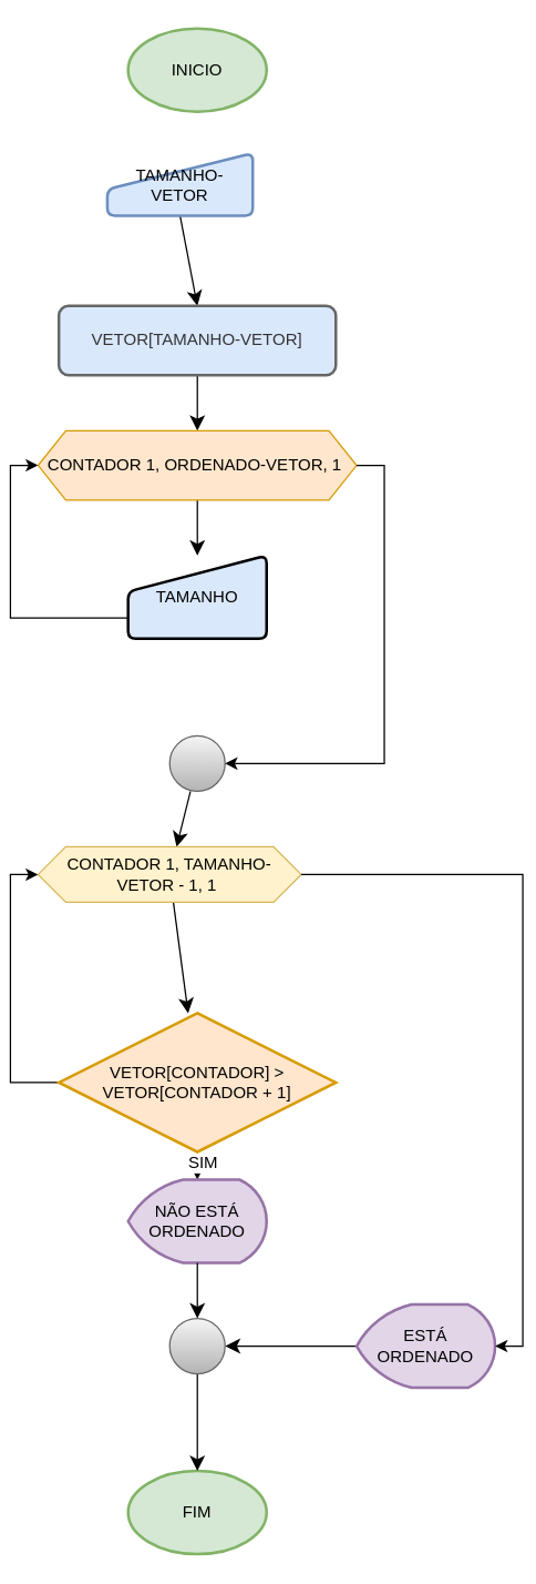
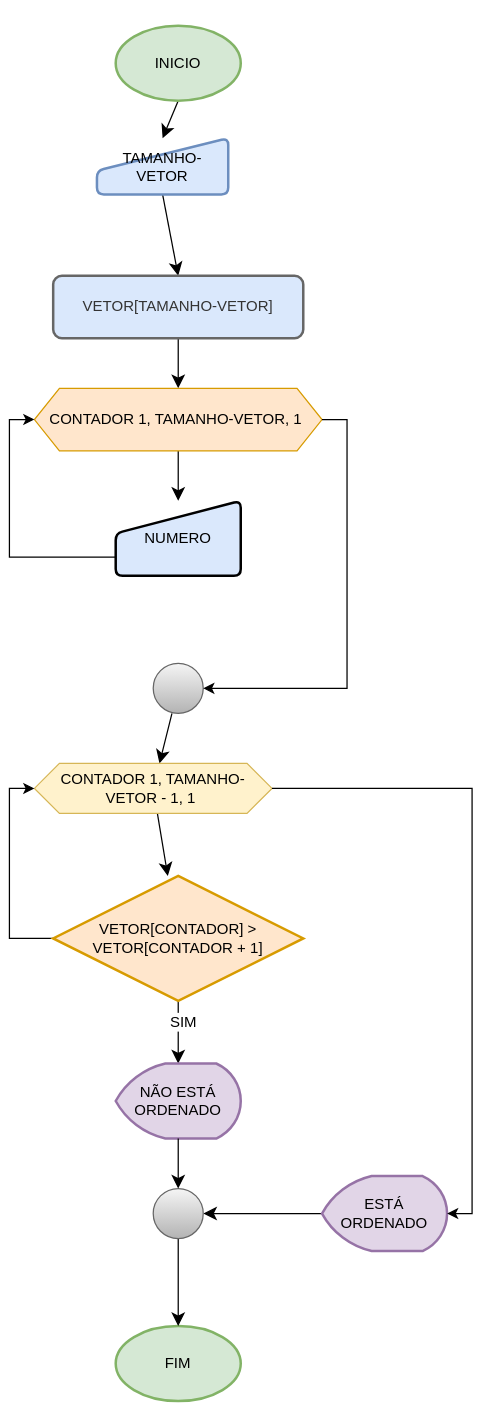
  <mxCell id="0" />
  <mxCell id="1" parent="0" />
  <mxCell id="2" value="FIM" style="strokeWidth=2;html=1;shape=mxgraph.flowchart.start_1;whiteSpace=wrap;fillColor=#d5e8d4;strokeColor=#82b366;" parent="1" vertex="1"><mxGeometry x="85" y="1060" width="100" height="60" as="geometry" /></mxCell>
+ <mxCell id="3" style="edgeStyle=none;curved=1;rounded=0;orthogonalLoop=1;jettySize=auto;html=1;exitX=0.5;exitY=1;exitDx=0;exitDy=0;exitPerimeter=0;entryX=0.5;entryY=0;entryDx=0;entryDy=0;fontSize=12;startSize=8;endSize=8;" parent="1" source="4" target="6" edge="1"><mxGeometry relative="1" as="geometry" /></mxCell>
  <mxCell id="4" value="INICIO" style="strokeWidth=2;html=1;shape=mxgraph.flowchart.start_1;whiteSpace=wrap;fillColor=#d5e8d4;strokeColor=#82b366;" parent="1" vertex="1"><mxGeometry x="85" y="20" width="100" height="60" as="geometry" /></mxCell>
  <mxCell id="5" style="edgeStyle=none;curved=1;rounded=0;orthogonalLoop=1;jettySize=auto;html=1;exitX=0.5;exitY=1;exitDx=0;exitDy=0;entryX=0.5;entryY=0;entryDx=0;entryDy=0;fontSize=12;startSize=8;endSize=8;" parent="1" source="6" target="8" edge="1"><mxGeometry relative="1" as="geometry" /></mxCell>
  <mxCell id="6" value="TAMANHO-VETOR" style="html=1;strokeWidth=2;shape=manualInput;whiteSpace=wrap;rounded=1;size=26;arcSize=11;fillColor=#dae8fc;strokeColor=#6c8ebf;" parent="1" vertex="1"><mxGeometry x="70" y="110" width="105" height="45" as="geometry" /></mxCell>
  <mxCell id="7" style="edgeStyle=none;curved=1;rounded=0;orthogonalLoop=1;jettySize=auto;html=1;exitX=0.5;exitY=1;exitDx=0;exitDy=0;entryX=0.5;entryY=0;entryDx=0;entryDy=0;fontSize=12;startSize=8;endSize=8;" parent="1" source="8" target="10" edge="1"><mxGeometry relative="1" as="geometry" /></mxCell>
  <mxCell id="8" value="VETOR[TAMANHO-VETOR]" style="rounded=1;whiteSpace=wrap;html=1;absoluteArcSize=1;arcSize=14;strokeWidth=2;fillColor=#dae8fc;fontColor=#333333;strokeColor=#666666;" parent="1" vertex="1"><mxGeometry x="35" y="220" width="200" height="50" as="geometry" /></mxCell>
  <mxCell id="9" value="" style="edgeStyle=none;curved=1;rounded=0;orthogonalLoop=1;jettySize=auto;html=1;fontSize=12;startSize=8;endSize=8;" parent="1" source="10" target="12" edge="1"><mxGeometry relative="1" as="geometry" /></mxCell>
- <mxCell id="10" value="CONTADOR 1, ORDENADO-VETOR, 1&amp;nbsp;" style="shape=hexagon;perimeter=hexagonPerimeter2;whiteSpace=wrap;html=1;fixedSize=1;fillColor=#ffe6cc;strokeColor=#d79b00;" parent="1" vertex="1"><mxGeometry x="20" y="310" width="230" height="50" as="geometry" /></mxCell>
+ <mxCell id="10" value="CONTADOR 1, TAMANHO-VETOR, 1&amp;nbsp;" style="shape=hexagon;perimeter=hexagonPerimeter2;whiteSpace=wrap;html=1;fixedSize=1;fillColor=#ffe6cc;strokeColor=#d79b00;" parent="1" vertex="1"><mxGeometry x="20" y="310" width="230" height="50" as="geometry" /></mxCell>
  <mxCell id="11" style="edgeStyle=orthogonalEdgeStyle;rounded=0;orthogonalLoop=1;jettySize=auto;html=1;exitX=0;exitY=0.75;exitDx=0;exitDy=0;entryX=0;entryY=0.5;entryDx=0;entryDy=0;" edge="1" parent="1" source="12" target="10"><mxGeometry relative="1" as="geometry" /></mxCell>
- <mxCell id="12" value="TAMANHO" style="html=1;strokeWidth=2;shape=manualInput;whiteSpace=wrap;rounded=1;size=26;arcSize=11;fillColor=#dae8fc;strokeColor=default;" parent="1" vertex="1"><mxGeometry x="85" y="400" width="100" height="60" as="geometry" /></mxCell>
+ <mxCell id="12" value="NUMERO" style="html=1;strokeWidth=2;shape=manualInput;whiteSpace=wrap;rounded=1;size=26;arcSize=11;fillColor=#dae8fc;strokeColor=default;" parent="1" vertex="1"><mxGeometry x="85" y="400" width="100" height="60" as="geometry" /></mxCell>
  <mxCell id="13" value="" style="edgeStyle=none;curved=1;rounded=0;orthogonalLoop=1;jettySize=auto;html=1;fontSize=12;startSize=8;endSize=8;" parent="1" source="14" target="16" edge="1"><mxGeometry relative="1" as="geometry" /></mxCell>
  <mxCell id="14" value="" style="verticalLabelPosition=bottom;verticalAlign=top;html=1;shape=mxgraph.flowchart.on-page_reference;fillColor=#f5f5f5;gradientColor=#b3b3b3;strokeColor=#666666;" parent="1" vertex="1"><mxGeometry x="115" y="530" width="40" height="40" as="geometry" /></mxCell>
  <mxCell id="15" value="" style="edgeStyle=none;curved=1;rounded=0;orthogonalLoop=1;jettySize=auto;html=1;fontSize=12;startSize=8;endSize=8;" parent="1" source="16" target="20" edge="1"><mxGeometry relative="1" as="geometry" /></mxCell>
  <mxCell id="16" value="CONTADOR 1, TAMANHO-VETOR - 1, 1&amp;nbsp;" style="shape=hexagon;perimeter=hexagonPerimeter2;whiteSpace=wrap;html=1;fixedSize=1;fillColor=#fff2cc;strokeColor=#d6b656;" parent="1" vertex="1"><mxGeometry x="20" y="610" width="190" height="40" as="geometry" /></mxCell>
  <mxCell id="17" value="" style="edgeStyle=none;curved=1;rounded=0;orthogonalLoop=1;jettySize=auto;html=1;fontSize=12;startSize=8;endSize=8;" parent="1" source="20" target="22" edge="1"><mxGeometry relative="1" as="geometry" /></mxCell>
  <mxCell id="18" value="SIM" style="edgeLabel;html=1;align=center;verticalAlign=middle;resizable=0;points=[];fontSize=12;" parent="17" vertex="1" connectable="0"><mxGeometry x="-0.34" y="3" relative="1" as="geometry"><mxPoint as="offset" /></mxGeometry></mxCell>
  <mxCell id="19" style="edgeStyle=orthogonalEdgeStyle;rounded=0;orthogonalLoop=1;jettySize=auto;html=1;exitX=0;exitY=0.5;exitDx=0;exitDy=0;exitPerimeter=0;entryX=0;entryY=0.5;entryDx=0;entryDy=0;" edge="1" parent="1" source="20" target="16"><mxGeometry relative="1" as="geometry" /></mxCell>
- <mxCell id="20" value="VETOR[CONTADOR] &amp;gt; VETOR[CONTADOR + 1]" style="strokeWidth=2;html=1;shape=mxgraph.flowchart.decision;whiteSpace=wrap;fillColor=#ffe6cc;strokeColor=#d79b00;" parent="1" vertex="1"><mxGeometry x="35" y="730" width="200" height="100" as="geometry" /></mxCell>
+ <mxCell id="20" value="VETOR[CONTADOR] &amp;gt; VETOR[CONTADOR + 1]" style="strokeWidth=2;html=1;shape=mxgraph.flowchart.decision;whiteSpace=wrap;fillColor=#ffe6cc;strokeColor=#d79b00;" parent="1" vertex="1"><mxGeometry x="35" y="700" width="200" height="100" as="geometry" /></mxCell>
  <mxCell id="21" style="edgeStyle=none;curved=1;rounded=0;orthogonalLoop=1;jettySize=auto;html=1;exitX=0.5;exitY=1;exitDx=0;exitDy=0;exitPerimeter=0;fontSize=12;startSize=8;endSize=8;" parent="1" target="26" edge="1"><mxGeometry relative="1" as="geometry"><mxPoint x="125" y="950" as="sourcePoint" /></mxGeometry></mxCell>
  <mxCell id="22" value="NÃO ESTÁ ORDENADO" style="strokeWidth=2;html=1;shape=mxgraph.flowchart.display;whiteSpace=wrap;fillColor=#e1d5e7;strokeColor=#9673a6;" parent="1" vertex="1"><mxGeometry x="85" y="850" width="100" height="60" as="geometry" /></mxCell>
  <mxCell id="23" value="" style="edgeStyle=none;curved=1;rounded=0;orthogonalLoop=1;jettySize=auto;html=1;fontSize=12;startSize=8;endSize=8;" parent="1" source="24" target="26" edge="1"><mxGeometry relative="1" as="geometry" /></mxCell>
  <mxCell id="24" value="ESTÁ ORDENADO" style="strokeWidth=2;html=1;shape=mxgraph.flowchart.display;whiteSpace=wrap;fillColor=#e1d5e7;strokeColor=#9673a6;" parent="1" vertex="1"><mxGeometry x="250" y="940" width="100" height="60" as="geometry" /></mxCell>
  <mxCell id="25" value="" style="edgeStyle=none;curved=1;rounded=0;orthogonalLoop=1;jettySize=auto;html=1;fontSize=12;startSize=8;endSize=8;" parent="1" source="26" target="2" edge="1"><mxGeometry relative="1" as="geometry" /></mxCell>
  <mxCell id="26" value="" style="verticalLabelPosition=bottom;verticalAlign=top;html=1;shape=mxgraph.flowchart.on-page_reference;fillColor=#f5f5f5;gradientColor=#b3b3b3;strokeColor=#666666;" parent="1" vertex="1"><mxGeometry x="115" y="950" width="40" height="40" as="geometry" /></mxCell>
  <mxCell id="27" style="edgeStyle=none;curved=1;rounded=0;orthogonalLoop=1;jettySize=auto;html=1;exitX=0.5;exitY=1;exitDx=0;exitDy=0;exitPerimeter=0;entryX=0.5;entryY=0;entryDx=0;entryDy=0;entryPerimeter=0;fontSize=12;startSize=8;endSize=8;" parent="1" source="22" target="26" edge="1"><mxGeometry relative="1" as="geometry" /></mxCell>
  <mxCell id="28" style="edgeStyle=orthogonalEdgeStyle;rounded=0;orthogonalLoop=1;jettySize=auto;html=1;exitX=1;exitY=0.5;exitDx=0;exitDy=0;entryX=1;entryY=0.5;entryDx=0;entryDy=0;entryPerimeter=0;" edge="1" parent="1" source="16" target="24"><mxGeometry relative="1" as="geometry" /></mxCell>
  <mxCell id="29" style="edgeStyle=orthogonalEdgeStyle;rounded=0;orthogonalLoop=1;jettySize=auto;html=1;exitX=1;exitY=0.5;exitDx=0;exitDy=0;entryX=1;entryY=0.5;entryDx=0;entryDy=0;entryPerimeter=0;" edge="1" parent="1" source="10" target="14"><mxGeometry relative="1" as="geometry" /></mxCell>
